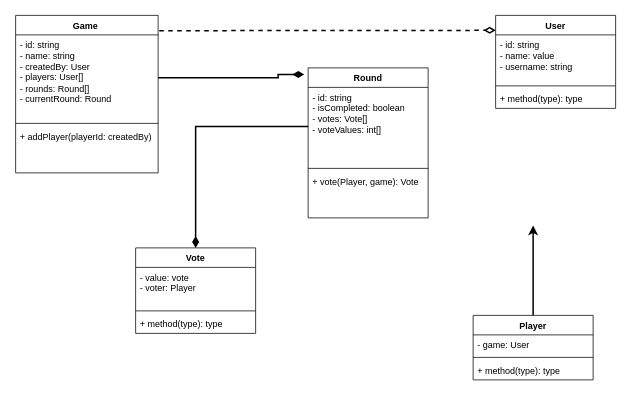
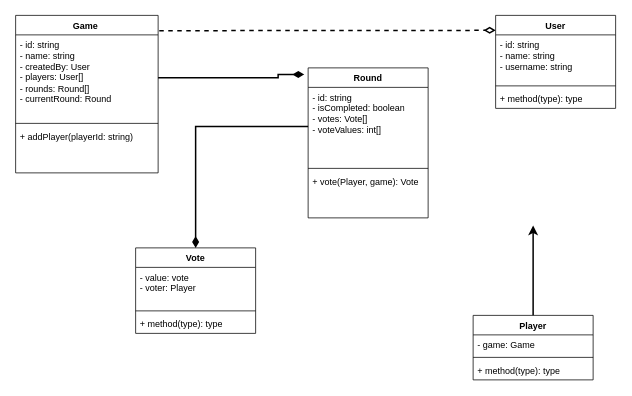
  <mxCell id="0" />
  <mxCell id="1" parent="0" />
  <mxCell id="2" value="Game&lt;span style=&quot;white-space: pre;&quot;&gt; &lt;/span&gt;" style="swimlane;fontStyle=1;align=center;verticalAlign=top;childLayout=stackLayout;horizontal=1;startSize=26;horizontalStack=0;resizeParent=1;resizeParentMax=0;resizeLast=0;collapsible=1;marginBottom=0;whiteSpace=wrap;html=1;" parent="1" vertex="1"><mxGeometry x="20" y="20" width="190" height="210" as="geometry" /></mxCell>
  <mxCell id="3" value="- id: string&lt;br&gt;- name: string&lt;br&gt;- createdBy: User&lt;br&gt;- players: User[]&lt;br&gt;- rounds: Round[]&lt;br&gt;- currentRound: Round" style="text;strokeColor=none;fillColor=none;align=left;verticalAlign=top;spacingLeft=4;spacingRight=4;overflow=hidden;rotatable=0;points=[[0,0.5],[1,0.5]];portConstraint=eastwest;whiteSpace=wrap;html=1;" parent="2" vertex="1"><mxGeometry y="26" width="190" height="114" as="geometry" /></mxCell>
  <mxCell id="4" value="" style="line;strokeWidth=1;fillColor=none;align=left;verticalAlign=middle;spacingTop=-1;spacingLeft=3;spacingRight=3;rotatable=0;labelPosition=right;points=[];portConstraint=eastwest;strokeColor=inherit;" parent="2" vertex="1"><mxGeometry y="140" width="190" height="8" as="geometry" /></mxCell>
- <mxCell id="5" value="+ addPlayer(playerId: createdBy)&lt;br&gt;" style="text;strokeColor=none;fillColor=none;align=left;verticalAlign=top;spacingLeft=4;spacingRight=4;overflow=hidden;rotatable=0;points=[[0,0.5],[1,0.5]];portConstraint=eastwest;whiteSpace=wrap;html=1;" parent="2" vertex="1"><mxGeometry y="148" width="190" height="62" as="geometry" /></mxCell>
+ <mxCell id="5" value="+ addPlayer(playerId: string)&lt;br&gt;" style="text;strokeColor=none;fillColor=none;align=left;verticalAlign=top;spacingLeft=4;spacingRight=4;overflow=hidden;rotatable=0;points=[[0,0.5],[1,0.5]];portConstraint=eastwest;whiteSpace=wrap;html=1;" parent="2" vertex="1"><mxGeometry y="148" width="190" height="62" as="geometry" /></mxCell>
  <mxCell id="6" value="User" style="swimlane;fontStyle=1;align=center;verticalAlign=top;childLayout=stackLayout;horizontal=1;startSize=26;horizontalStack=0;resizeParent=1;resizeParentMax=0;resizeLast=0;collapsible=1;marginBottom=0;whiteSpace=wrap;html=1;" parent="1" vertex="1"><mxGeometry x="660" y="20" width="160" height="124" as="geometry" /></mxCell>
- <mxCell id="7" value="- id: string&lt;br&gt;- name: value&lt;br&gt;- username: string&lt;br&gt;" style="text;strokeColor=none;fillColor=none;align=left;verticalAlign=top;spacingLeft=4;spacingRight=4;overflow=hidden;rotatable=0;points=[[0,0.5],[1,0.5]];portConstraint=eastwest;whiteSpace=wrap;html=1;" parent="6" vertex="1"><mxGeometry y="26" width="160" height="64" as="geometry" /></mxCell>
+ <mxCell id="7" value="- id: string&lt;br&gt;- name: string&lt;br&gt;- username: string&lt;br&gt;" style="text;strokeColor=none;fillColor=none;align=left;verticalAlign=top;spacingLeft=4;spacingRight=4;overflow=hidden;rotatable=0;points=[[0,0.5],[1,0.5]];portConstraint=eastwest;whiteSpace=wrap;html=1;" parent="6" vertex="1"><mxGeometry y="26" width="160" height="64" as="geometry" /></mxCell>
  <mxCell id="8" value="" style="line;strokeWidth=1;fillColor=none;align=left;verticalAlign=middle;spacingTop=-1;spacingLeft=3;spacingRight=3;rotatable=0;labelPosition=right;points=[];portConstraint=eastwest;strokeColor=inherit;" parent="6" vertex="1"><mxGeometry y="90" width="160" height="8" as="geometry" /></mxCell>
  <mxCell id="9" value="+ method(type): type" style="text;strokeColor=none;fillColor=none;align=left;verticalAlign=top;spacingLeft=4;spacingRight=4;overflow=hidden;rotatable=0;points=[[0,0.5],[1,0.5]];portConstraint=eastwest;whiteSpace=wrap;html=1;" parent="6" vertex="1"><mxGeometry y="98" width="160" height="26" as="geometry" /></mxCell>
  <mxCell id="10" value="" style="edgeStyle=orthogonalEdgeStyle;rounded=0;orthogonalLoop=1;jettySize=auto;html=1;endArrow=classic;endFill=1;strokeWidth=2;endSize=7;exitX=0.5;exitY=0;exitDx=0;exitDy=0;" parent="1" source="11" edge="1"><mxGeometry relative="1" as="geometry"><mxPoint x="710" y="300" as="targetPoint" /><Array as="points"><mxPoint x="710" y="300" /></Array></mxGeometry></mxCell>
  <mxCell id="11" value="Player" style="swimlane;fontStyle=1;align=center;verticalAlign=top;childLayout=stackLayout;horizontal=1;startSize=26;horizontalStack=0;resizeParent=1;resizeParentMax=0;resizeLast=0;collapsible=1;marginBottom=0;whiteSpace=wrap;html=1;" parent="1" vertex="1"><mxGeometry x="630" y="420" width="160" height="86" as="geometry" /></mxCell>
- <mxCell id="12" value="- game: User" style="text;strokeColor=none;fillColor=none;align=left;verticalAlign=top;spacingLeft=4;spacingRight=4;overflow=hidden;rotatable=0;points=[[0,0.5],[1,0.5]];portConstraint=eastwest;whiteSpace=wrap;html=1;" parent="11" vertex="1"><mxGeometry y="26" width="160" height="26" as="geometry" /></mxCell>
+ <mxCell id="12" value="- game: Game" style="text;strokeColor=none;fillColor=none;align=left;verticalAlign=top;spacingLeft=4;spacingRight=4;overflow=hidden;rotatable=0;points=[[0,0.5],[1,0.5]];portConstraint=eastwest;whiteSpace=wrap;html=1;" parent="11" vertex="1"><mxGeometry y="26" width="160" height="26" as="geometry" /></mxCell>
  <mxCell id="13" value="" style="line;strokeWidth=1;fillColor=none;align=left;verticalAlign=middle;spacingTop=-1;spacingLeft=3;spacingRight=3;rotatable=0;labelPosition=right;points=[];portConstraint=eastwest;strokeColor=inherit;" parent="11" vertex="1"><mxGeometry y="52" width="160" height="8" as="geometry" /></mxCell>
  <mxCell id="14" value="+ method(type): type" style="text;strokeColor=none;fillColor=none;align=left;verticalAlign=top;spacingLeft=4;spacingRight=4;overflow=hidden;rotatable=0;points=[[0,0.5],[1,0.5]];portConstraint=eastwest;whiteSpace=wrap;html=1;" parent="11" vertex="1"><mxGeometry y="60" width="160" height="26" as="geometry" /></mxCell>
  <mxCell id="15" value="Round" style="swimlane;fontStyle=1;align=center;verticalAlign=top;childLayout=stackLayout;horizontal=1;startSize=26;horizontalStack=0;resizeParent=1;resizeParentMax=0;resizeLast=0;collapsible=1;marginBottom=0;whiteSpace=wrap;html=1;" parent="1" vertex="1"><mxGeometry x="410" y="90" width="160" height="200" as="geometry" /></mxCell>
  <mxCell id="16" value="- id: string&lt;br&gt;- isCompleted: boolean&lt;br&gt;- votes: Vote[]&lt;br&gt;- voteValues: int[]" style="text;strokeColor=none;fillColor=none;align=left;verticalAlign=top;spacingLeft=4;spacingRight=4;overflow=hidden;rotatable=0;points=[[0,0.5],[1,0.5]];portConstraint=eastwest;whiteSpace=wrap;html=1;" parent="15" vertex="1"><mxGeometry y="26" width="160" height="104" as="geometry" /></mxCell>
  <mxCell id="17" value="" style="line;strokeWidth=1;fillColor=none;align=left;verticalAlign=middle;spacingTop=-1;spacingLeft=3;spacingRight=3;rotatable=0;labelPosition=right;points=[];portConstraint=eastwest;strokeColor=inherit;" parent="15" vertex="1"><mxGeometry y="130" width="160" height="8" as="geometry" /></mxCell>
  <mxCell id="18" value="+ vote(Player, game): Vote" style="text;strokeColor=none;fillColor=none;align=left;verticalAlign=top;spacingLeft=4;spacingRight=4;overflow=hidden;rotatable=0;points=[[0,0.5],[1,0.5]];portConstraint=eastwest;whiteSpace=wrap;html=1;" parent="15" vertex="1"><mxGeometry y="138" width="160" height="62" as="geometry" /></mxCell>
  <mxCell id="19" style="edgeStyle=orthogonalEdgeStyle;rounded=0;orthogonalLoop=1;jettySize=auto;html=1;exitX=1;exitY=0.5;exitDx=0;exitDy=0;entryX=-0.032;entryY=0.044;entryDx=0;entryDy=0;entryPerimeter=0;strokeWidth=2;endArrow=diamondThin;endFill=1;endSize=10;" parent="1" source="3" target="15" edge="1"><mxGeometry relative="1" as="geometry"><Array as="points"><mxPoint x="370" y="103" /><mxPoint x="370" y="99" /></Array></mxGeometry></mxCell>
  <mxCell id="20" value="Vote" style="swimlane;fontStyle=1;align=center;verticalAlign=top;childLayout=stackLayout;horizontal=1;startSize=26;horizontalStack=0;resizeParent=1;resizeParentMax=0;resizeLast=0;collapsible=1;marginBottom=0;whiteSpace=wrap;html=1;" parent="1" vertex="1"><mxGeometry x="180" y="330" width="160" height="114" as="geometry" /></mxCell>
  <mxCell id="21" value="- value: vote&lt;br&gt;- voter: Player" style="text;strokeColor=none;fillColor=none;align=left;verticalAlign=top;spacingLeft=4;spacingRight=4;overflow=hidden;rotatable=0;points=[[0,0.5],[1,0.5]];portConstraint=eastwest;whiteSpace=wrap;html=1;" parent="20" vertex="1"><mxGeometry y="26" width="160" height="54" as="geometry" /></mxCell>
  <mxCell id="22" value="" style="line;strokeWidth=1;fillColor=none;align=left;verticalAlign=middle;spacingTop=-1;spacingLeft=3;spacingRight=3;rotatable=0;labelPosition=right;points=[];portConstraint=eastwest;strokeColor=inherit;" parent="20" vertex="1"><mxGeometry y="80" width="160" height="8" as="geometry" /></mxCell>
  <mxCell id="23" value="+ method(type): type" style="text;strokeColor=none;fillColor=none;align=left;verticalAlign=top;spacingLeft=4;spacingRight=4;overflow=hidden;rotatable=0;points=[[0,0.5],[1,0.5]];portConstraint=eastwest;whiteSpace=wrap;html=1;" parent="20" vertex="1"><mxGeometry y="88" width="160" height="26" as="geometry" /></mxCell>
  <mxCell id="24" value="" style="edgeStyle=orthogonalEdgeStyle;rounded=0;orthogonalLoop=1;jettySize=auto;html=1;entryX=0.5;entryY=0;entryDx=0;entryDy=0;endArrow=diamondThin;endFill=1;strokeWidth=2;endSize=10;" parent="1" source="16" target="20" edge="1"><mxGeometry relative="1" as="geometry" /></mxCell>
  <mxCell id="25" style="edgeStyle=orthogonalEdgeStyle;rounded=0;orthogonalLoop=1;jettySize=auto;html=1;strokeWidth=2;endArrow=diamondThin;endFill=0;endSize=10;entryX=0;entryY=0.161;entryDx=0;entryDy=0;entryPerimeter=0;exitX=1.008;exitY=0.097;exitDx=0;exitDy=0;exitPerimeter=0;dashed=1;" edge="1" parent="1" source="2" target="6"><mxGeometry relative="1" as="geometry"><Array as="points"><mxPoint x="240" y="40" /></Array><mxPoint x="230" y="40" as="sourcePoint" /><mxPoint x="630" y="40" as="targetPoint" /></mxGeometry></mxCell>
